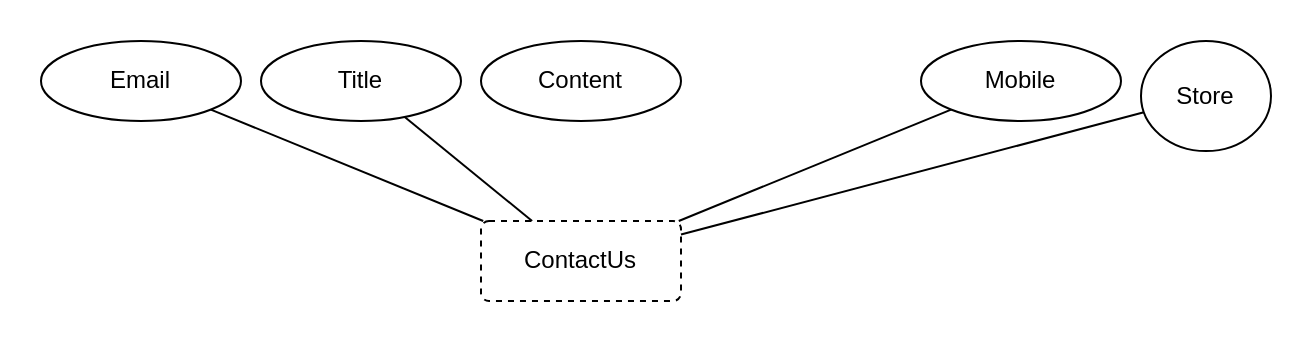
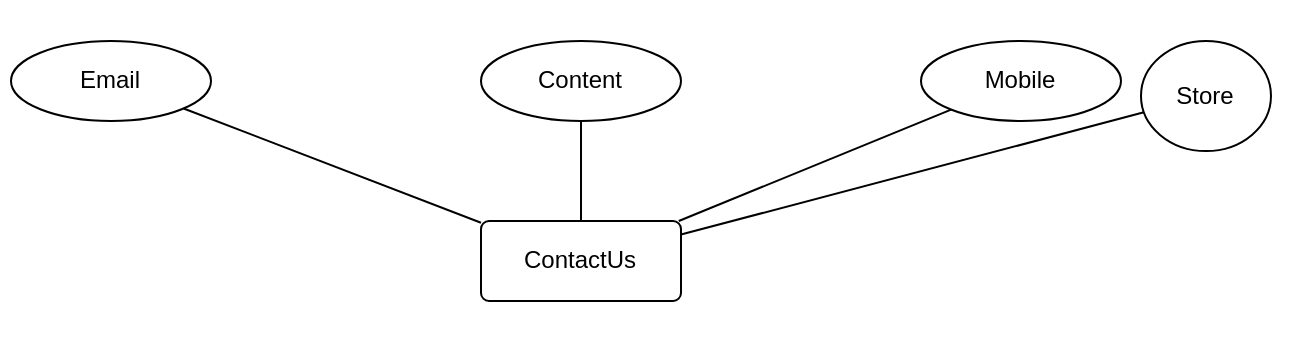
  <mxCell id="0" />
  <mxCell id="1" parent="0" />
- <mxCell id="2" value="ContactUs" style="rounded=1;arcSize=10;whiteSpace=wrap;html=1;align=center;dashed=1;" parent="1" vertex="1"><mxGeometry x="240" y="110" width="100" height="40" as="geometry" /></mxCell>
- <mxCell id="3" value="Title" style="ellipse;whiteSpace=wrap;html=1;align=center;" parent="1" vertex="1"><mxGeometry x="130" y="20" width="100" height="40" as="geometry" /></mxCell>
+ <mxCell id="2" value="ContactUs" style="rounded=1;arcSize=10;whiteSpace=wrap;html=1;align=center;" parent="1" vertex="1"><mxGeometry x="240" y="110" width="100" height="40" as="geometry" /></mxCell>
  <mxCell id="4" value="Content" style="ellipse;whiteSpace=wrap;html=1;align=center;" parent="1" vertex="1"><mxGeometry x="240" y="20" width="100" height="40" as="geometry" /></mxCell>
  <mxCell id="5" value="Mobile" style="ellipse;whiteSpace=wrap;html=1;align=center;" parent="1" vertex="1"><mxGeometry x="460" y="20" width="100" height="40" as="geometry" /></mxCell>
- <mxCell id="6" value="Email" style="ellipse;whiteSpace=wrap;html=1;align=center;" parent="1" vertex="1"><mxGeometry x="20" y="20" width="100" height="40" as="geometry" /></mxCell>
+ <mxCell id="6" value="Email" style="ellipse;whiteSpace=wrap;html=1;align=center;" parent="1" vertex="1"><mxGeometry x="5" y="20" width="100" height="40" as="geometry" /></mxCell>
  <mxCell id="7" value="" style="endArrow=none;html=1;rounded=0;" parent="1" source="6" target="2" edge="1"><mxGeometry relative="1" as="geometry"><mxPoint x="100" y="110" as="sourcePoint" /><mxPoint x="260" y="110" as="targetPoint" /></mxGeometry></mxCell>
- <mxCell id="8" value="" style="endArrow=none;html=1;rounded=0;" parent="1" source="3" target="2" edge="1"><mxGeometry relative="1" as="geometry"><mxPoint x="190" y="150" as="sourcePoint" /><mxPoint x="350" y="150" as="targetPoint" /></mxGeometry></mxCell>
+ <mxCell id="9" value="" style="endArrow=none;html=1;rounded=0;" parent="1" source="4" target="2" edge="1"><mxGeometry relative="1" as="geometry"><mxPoint x="210" y="180" as="sourcePoint" /><mxPoint x="370" y="180" as="targetPoint" /></mxGeometry></mxCell>
  <mxCell id="10" value="" style="endArrow=none;html=1;rounded=0;" parent="1" source="5" target="2" edge="1"><mxGeometry relative="1" as="geometry"><mxPoint x="371" y="69" as="sourcePoint" /><mxPoint x="320" y="120" as="targetPoint" /></mxGeometry></mxCell>
  <mxCell id="11" value="Store" style="ellipse;whiteSpace=wrap;html=1;align=center;" vertex="1" parent="1"><mxGeometry x="570" y="20" width="65" height="55" as="geometry" /></mxCell>
  <mxCell id="12" value="" style="endArrow=none;html=1;rounded=0;" edge="1" parent="1" source="2" target="11"><mxGeometry width="50" height="50" relative="1" as="geometry"><mxPoint x="470" y="230" as="sourcePoint" /><mxPoint x="520" y="180" as="targetPoint" /></mxGeometry></mxCell>
